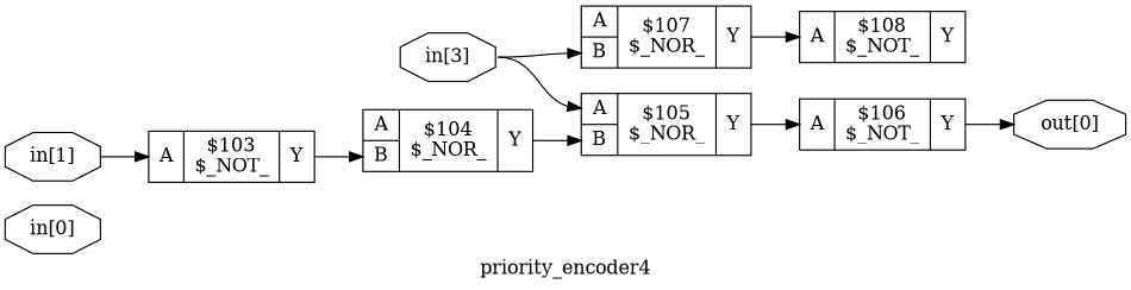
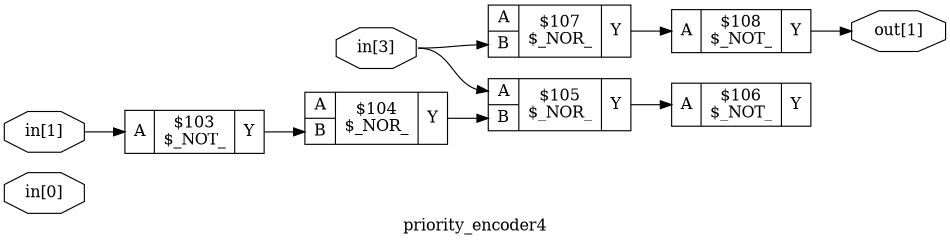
  digraph {
    label=priority_encoder4
    rankdir=LR
    remincross=true
    node [shape=record]
    edge [color=black headport="p11:w" tailport="p12:e"]
    n1 [color=black fontcolor=black label="in[0]" shape=octagon]
    n2 [color=black fontcolor=black label="in[1]" shape=octagon]
    n3 [label="{{<p11> A}|$103\n$_NOT_|{<p12> Y}}"]
    n4 [label="{{<p11> A|<p14> B}|$104\n$_NOR_|{<p12> Y}}"]
    n5 [label="{{<p11> A|<p14> B}|$105\n$_NOR_|{<p12> Y}}"]
    n6 [label="{{<p11> A|<p14> B}|$107\n$_NOR_|{<p12> Y}}"]
    n7 [label="{{<p11> A}|$108\n$_NOT_|{<p12> Y}}"]
    n8 [color=black fontcolor=black label="in[3]" shape=octagon]
    n9 [label="{{<p11> A}|$106\n$_NOT_|{<p12> Y}}"]
-   n10 [color=black fontcolor=black label="out[0]" shape=octagon]
+   n11 [color=black fontcolor=black label="out[1]" shape=octagon]
    n2 -> n3 [tailport=e]
    n3 -> n4 [headport="p14:w"]
    n4 -> n5 [headport="p14:w"]
    n5 -> n9
    n6 -> n7
+   n7 -> n11 [headport=w]
    n8 -> n5 [tailport=e]
    n8 -> n6 [headport="p14:w" tailport=e]
-   n9 -> n10 [headport=w]
  }
